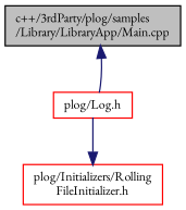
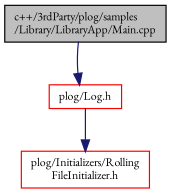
  digraph {
    fontname="EB Garamond"
    node [color=red fontname="EB Garamond" fontsize=10 shape=record]
    edge [color=midnightblue fontname="EB Garamond" fontsize=10 labelfontname=Helvetica labelfontsize=10 style=solid]
    n1 [color=black fillcolor=grey75 fontcolor=black height=0.2 label="c++/3rdParty/plog/samples\l/Library/LibraryApp/Main.cpp" style=filled width=0.4]
    n2 [height=0.2 label="plog/Log.h" width=0.4]
    n3 [height=0.2 label="plog/Initializers/Rolling\lFileInitializer.h" width=0.4]
-   n2 -> n1
+   n1 -> n2
    n2 -> n3
  }
